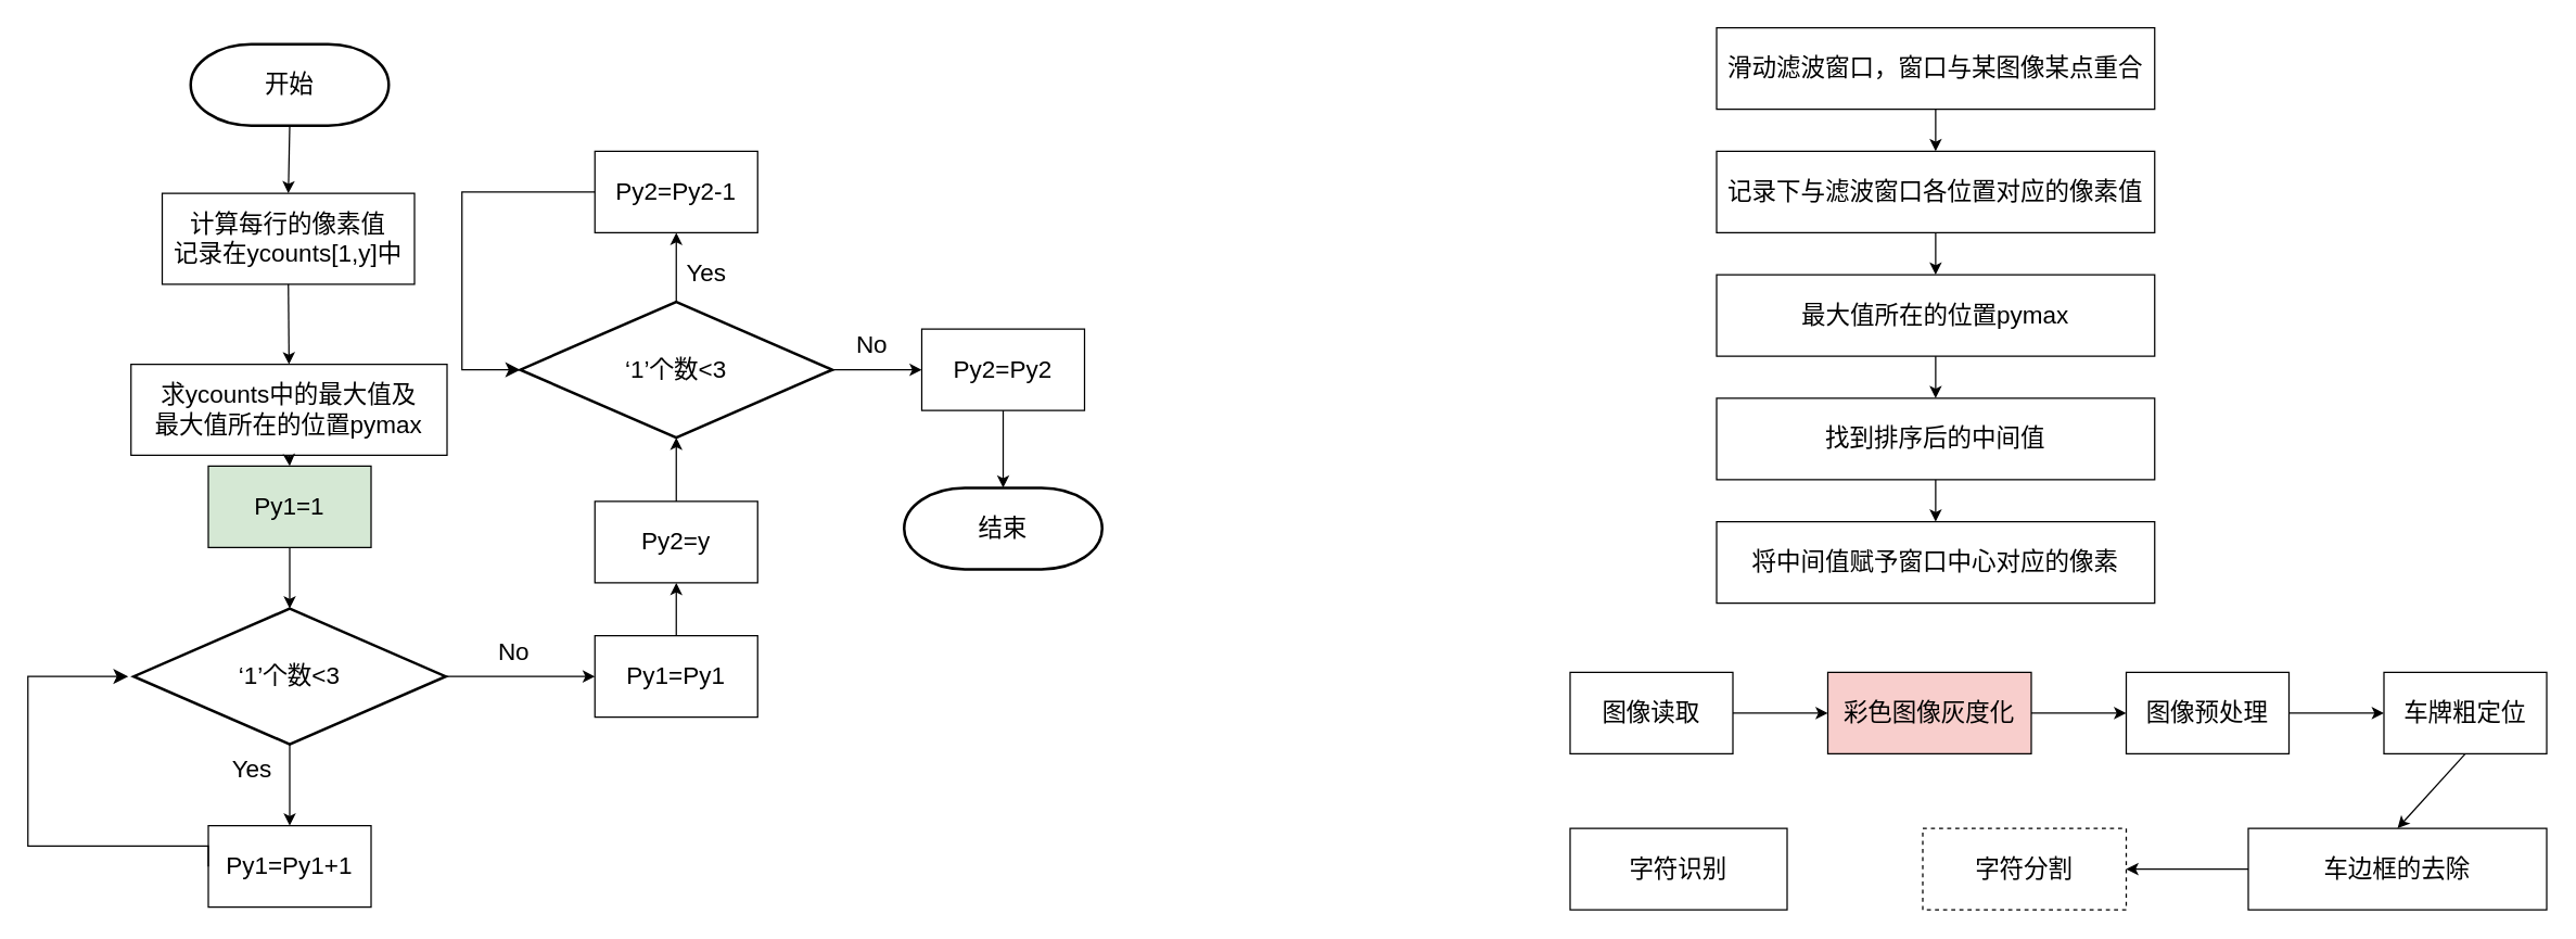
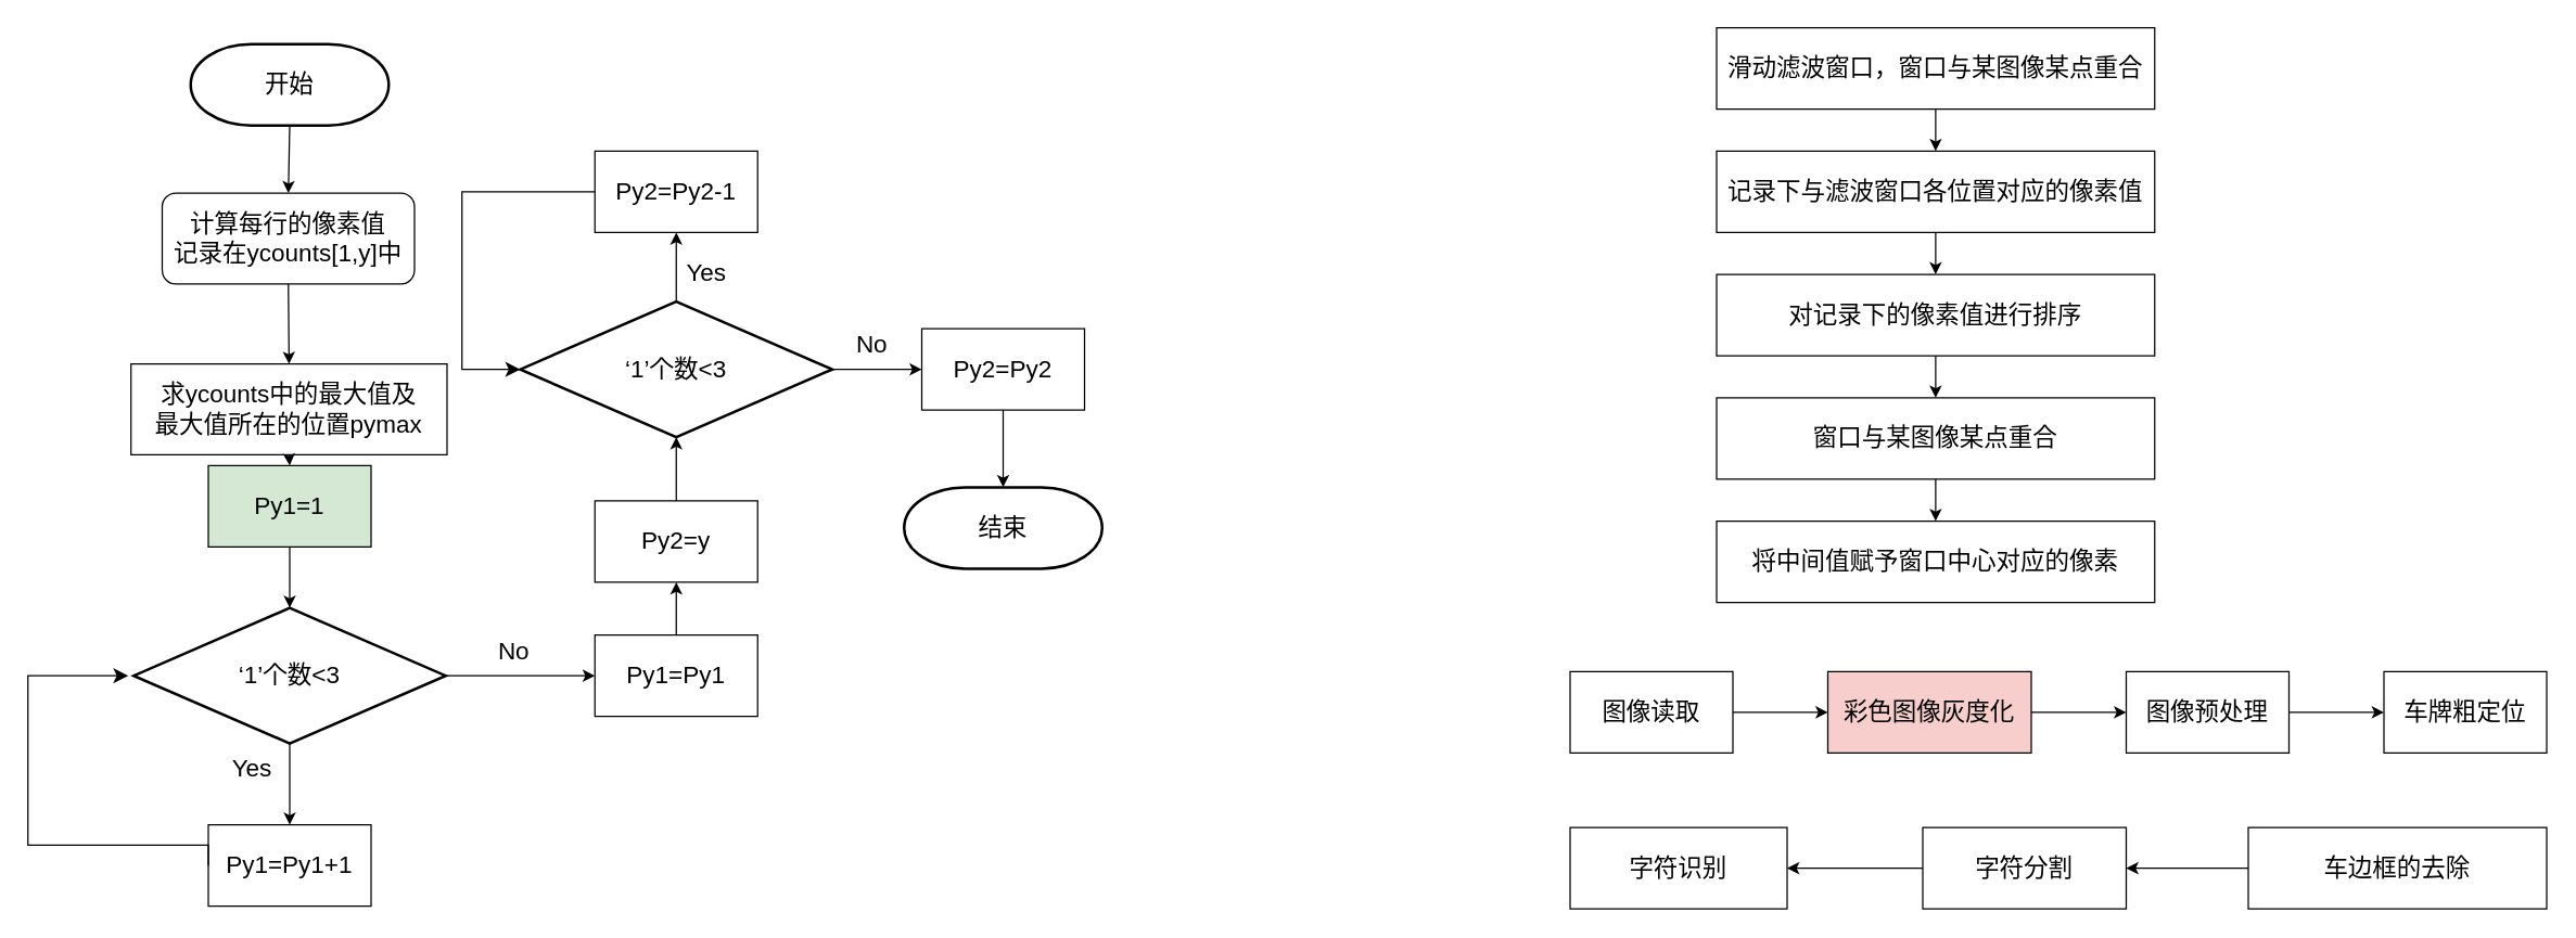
  <mxCell id="0" />
  <mxCell id="1" parent="0" />
  <mxCell id="2" value="&lt;font style=&quot;font-size: 18px;&quot;&gt;图像读取&lt;/font&gt;" style="rounded=0;whiteSpace=wrap;html=1;" vertex="1" parent="1"><mxGeometry x="1157" y="495" width="120" height="60" as="geometry" /></mxCell>
  <mxCell id="3" value="&lt;font style=&quot;font-size: 18px;&quot;&gt;彩色图像灰度化&lt;/font&gt;" style="rounded=0;whiteSpace=wrap;html=1;fillColor=#f8cecc;" vertex="1" parent="1"><mxGeometry x="1347" y="495" width="150" height="60" as="geometry" /></mxCell>
  <mxCell id="4" value="&lt;font style=&quot;font-size: 18px;&quot;&gt;图像预处理&lt;/font&gt;" style="rounded=0;whiteSpace=wrap;html=1;" vertex="1" parent="1"><mxGeometry x="1567" y="495" width="120" height="60" as="geometry" /></mxCell>
  <mxCell id="5" value="车牌粗定位" style="rounded=0;whiteSpace=wrap;html=1;fontSize=18;" vertex="1" parent="1"><mxGeometry x="1757" y="495" width="120" height="60" as="geometry" /></mxCell>
  <mxCell id="6" value="&lt;font style=&quot;font-size: 18px;&quot;&gt;车边框的去除&lt;/font&gt;" style="rounded=0;whiteSpace=wrap;html=1;" vertex="1" parent="1"><mxGeometry x="1657" y="610" width="220" height="60" as="geometry" /></mxCell>
- <mxCell id="7" value="&lt;font style=&quot;font-size: 18px;&quot;&gt;字符分割&lt;/font&gt;" style="rounded=0;whiteSpace=wrap;html=1;dashed=1;" vertex="1" parent="1"><mxGeometry x="1417" y="610" width="150" height="60" as="geometry" /></mxCell>
+ <mxCell id="7" value="&lt;font style=&quot;font-size: 18px;&quot;&gt;字符分割&lt;/font&gt;" style="rounded=0;whiteSpace=wrap;html=1;" vertex="1" parent="1"><mxGeometry x="1417" y="610" width="150" height="60" as="geometry" /></mxCell>
  <mxCell id="8" value="&lt;font style=&quot;font-size: 18px;&quot;&gt;字符识别&lt;/font&gt;" style="rounded=0;whiteSpace=wrap;html=1;" vertex="1" parent="1"><mxGeometry x="1157" y="610" width="160" height="60" as="geometry" /></mxCell>
  <mxCell id="9" value="" style="endArrow=classic;html=1;rounded=0;fontSize=18;exitX=1;exitY=0.5;exitDx=0;exitDy=0;" edge="1" parent="1" source="2" target="3"><mxGeometry width="50" height="50" relative="1" as="geometry"><mxPoint x="1477" y="670" as="sourcePoint" /><mxPoint x="1527" y="620" as="targetPoint" /></mxGeometry></mxCell>
  <mxCell id="10" value="" style="endArrow=classic;html=1;rounded=0;fontSize=18;exitX=1;exitY=0.5;exitDx=0;exitDy=0;entryX=0;entryY=0.5;entryDx=0;entryDy=0;" edge="1" parent="1" source="3" target="4"><mxGeometry width="50" height="50" relative="1" as="geometry"><mxPoint x="1477" y="670" as="sourcePoint" /><mxPoint x="1527" y="620" as="targetPoint" /></mxGeometry></mxCell>
  <mxCell id="11" value="" style="endArrow=classic;html=1;rounded=0;fontSize=18;exitX=1;exitY=0.5;exitDx=0;exitDy=0;" edge="1" parent="1" source="4" target="5"><mxGeometry width="50" height="50" relative="1" as="geometry"><mxPoint x="1477" y="670" as="sourcePoint" /><mxPoint x="1527" y="620" as="targetPoint" /></mxGeometry></mxCell>
- <mxCell id="12" value="" style="endArrow=classic;html=1;rounded=0;fontSize=18;exitX=0.5;exitY=1;exitDx=0;exitDy=0;entryX=0.5;entryY=0;entryDx=0;entryDy=0;" edge="1" parent="1" source="5" target="6"><mxGeometry width="50" height="50" relative="1" as="geometry"><mxPoint x="1477" y="670" as="sourcePoint" /><mxPoint x="1527" y="620" as="targetPoint" /></mxGeometry></mxCell>
+ <mxCell id="13" value="" style="endArrow=classic;html=1;rounded=0;fontSize=18;entryX=1;entryY=0.5;entryDx=0;entryDy=0;exitX=0;exitY=0.5;exitDx=0;exitDy=0;" edge="1" parent="1" source="7" target="8"><mxGeometry width="50" height="50" relative="1" as="geometry"><mxPoint x="1477" y="670" as="sourcePoint" /><mxPoint x="1527" y="620" as="targetPoint" /></mxGeometry></mxCell>
  <mxCell id="14" value="" style="endArrow=classic;html=1;rounded=0;fontSize=18;exitX=0;exitY=0.5;exitDx=0;exitDy=0;entryX=1;entryY=0.5;entryDx=0;entryDy=0;" edge="1" parent="1" source="6" target="7"><mxGeometry width="50" height="50" relative="1" as="geometry"><mxPoint x="1477" y="670" as="sourcePoint" /><mxPoint x="1527" y="620" as="targetPoint" /></mxGeometry></mxCell>
  <mxCell id="15" value="滑动滤波窗口，窗口与某图像某点重合" style="rounded=0;whiteSpace=wrap;html=1;fontSize=18;" vertex="1" parent="1"><mxGeometry x="1265" y="20" width="323" height="60" as="geometry" /></mxCell>
  <mxCell id="16" value="记录下与滤波窗口各位置对应的像素值" style="rounded=0;whiteSpace=wrap;html=1;fontSize=18;" vertex="1" parent="1"><mxGeometry x="1265" y="111" width="323" height="60" as="geometry" /></mxCell>
- <mxCell id="17" value="最大值所在的位置pymax" style="rounded=0;whiteSpace=wrap;html=1;fontSize=18;" vertex="1" parent="1"><mxGeometry x="1265" y="202" width="323" height="60" as="geometry" /></mxCell>
- <mxCell id="18" value="找到排序后的中间值" style="rounded=0;whiteSpace=wrap;html=1;fontSize=18;" vertex="1" parent="1"><mxGeometry x="1265" y="293" width="323" height="60" as="geometry" /></mxCell>
+ <mxCell id="17" value="对记录下的像素值进行排序" style="rounded=0;whiteSpace=wrap;html=1;fontSize=18;" vertex="1" parent="1"><mxGeometry x="1265" y="202" width="323" height="60" as="geometry" /></mxCell>
+ <mxCell id="18" value="窗口与某图像某点重合" style="rounded=0;whiteSpace=wrap;html=1;fontSize=18;" vertex="1" parent="1"><mxGeometry x="1265" y="293" width="323" height="60" as="geometry" /></mxCell>
  <mxCell id="19" value="将中间值赋予窗口中心对应的像素" style="rounded=0;whiteSpace=wrap;html=1;fontSize=18;" vertex="1" parent="1"><mxGeometry x="1265" y="384" width="323" height="60" as="geometry" /></mxCell>
  <mxCell id="20" value="" style="endArrow=classic;html=1;rounded=0;fontSize=18;entryX=0.5;entryY=0;entryDx=0;entryDy=0;" edge="1" parent="1" source="15" target="16"><mxGeometry width="50" height="50" relative="1" as="geometry"><mxPoint x="1474" y="244" as="sourcePoint" /><mxPoint x="1524" y="194" as="targetPoint" /></mxGeometry></mxCell>
  <mxCell id="21" value="" style="endArrow=classic;html=1;rounded=0;fontSize=18;exitX=0.5;exitY=1;exitDx=0;exitDy=0;" edge="1" parent="1" source="16" target="17"><mxGeometry width="50" height="50" relative="1" as="geometry"><mxPoint x="1474" y="244" as="sourcePoint" /><mxPoint x="1524" y="194" as="targetPoint" /></mxGeometry></mxCell>
  <mxCell id="22" value="" style="endArrow=classic;html=1;rounded=0;fontSize=18;exitX=0.5;exitY=1;exitDx=0;exitDy=0;entryX=0.5;entryY=0;entryDx=0;entryDy=0;" edge="1" parent="1" source="17" target="18"><mxGeometry width="50" height="50" relative="1" as="geometry"><mxPoint x="1474" y="244" as="sourcePoint" /><mxPoint x="1524" y="194" as="targetPoint" /></mxGeometry></mxCell>
  <mxCell id="23" value="" style="endArrow=classic;html=1;rounded=0;fontSize=18;exitX=0.5;exitY=1;exitDx=0;exitDy=0;" edge="1" parent="1" source="18" target="19"><mxGeometry width="50" height="50" relative="1" as="geometry"><mxPoint x="1474" y="244" as="sourcePoint" /><mxPoint x="1524" y="194" as="targetPoint" /></mxGeometry></mxCell>
- <mxCell id="24" value="计算每行的像素值&lt;br&gt;记录在ycounts[1,y]中" style="rounded=0;whiteSpace=wrap;html=1;fontSize=18;" vertex="1" parent="1"><mxGeometry x="119" y="142" width="186" height="67" as="geometry" /></mxCell>
+ <mxCell id="24" value="计算每行的像素值&lt;br&gt;记录在ycounts[1,y]中" style="whiteSpace=wrap;html=1;fontSize=18;rounded=1;" vertex="1" parent="1"><mxGeometry x="119" y="142" width="186" height="67" as="geometry" /></mxCell>
  <mxCell id="25" value="求ycounts中的最大值及&lt;br&gt;最大值所在的位置pymax" style="rounded=0;whiteSpace=wrap;html=1;fontSize=18;" vertex="1" parent="1"><mxGeometry x="96" y="268" width="233" height="67" as="geometry" /></mxCell>
  <mxCell id="26" value="Py1=1" style="rounded=0;whiteSpace=wrap;html=1;fontSize=18;fillColor=#d5e8d4;" vertex="1" parent="1"><mxGeometry x="153" y="343" width="120" height="60" as="geometry" /></mxCell>
  <mxCell id="27" value="‘1’个数&amp;lt;3" style="strokeWidth=2;html=1;shape=mxgraph.flowchart.decision;whiteSpace=wrap;fontSize=18;" vertex="1" parent="1"><mxGeometry x="98" y="448" width="230" height="100" as="geometry" /></mxCell>
  <mxCell id="28" value="Py1=Py1+1" style="rounded=0;whiteSpace=wrap;html=1;fontSize=18;" vertex="1" parent="1"><mxGeometry x="153" y="608" width="120" height="60" as="geometry" /></mxCell>
  <mxCell id="29" value="" style="edgeStyle=segmentEdgeStyle;endArrow=classic;html=1;curved=0;rounded=0;endSize=8;startSize=8;fontSize=18;exitX=0;exitY=0.5;exitDx=0;exitDy=0;" edge="1" parent="1" source="28"><mxGeometry x="-0.303" y="38" width="50" height="50" relative="1" as="geometry"><mxPoint x="44" y="548" as="sourcePoint" /><mxPoint x="94" y="498" as="targetPoint" /><Array as="points"><mxPoint x="20" y="623" /><mxPoint x="20" y="498" /></Array><mxPoint x="-1" as="offset" /></mxGeometry></mxCell>
  <mxCell id="30" value="" style="endArrow=classic;html=1;rounded=0;fontSize=18;exitX=0.5;exitY=1;exitDx=0;exitDy=0;entryX=0.5;entryY=0;entryDx=0;entryDy=0;exitPerimeter=0;" edge="1" parent="1" source="50" target="24"><mxGeometry width="50" height="50" relative="1" as="geometry"><mxPoint x="212" y="108" as="sourcePoint" /><mxPoint x="598" y="339" as="targetPoint" /></mxGeometry></mxCell>
  <mxCell id="31" value="" style="endArrow=classic;html=1;rounded=0;fontSize=18;entryX=0.5;entryY=0;entryDx=0;entryDy=0;exitX=0.5;exitY=1;exitDx=0;exitDy=0;" edge="1" parent="1" source="24" target="25"><mxGeometry width="50" height="50" relative="1" as="geometry"><mxPoint x="212" y="203" as="sourcePoint" /><mxPoint x="598" y="339" as="targetPoint" /></mxGeometry></mxCell>
  <mxCell id="32" value="" style="endArrow=classic;html=1;rounded=0;fontSize=18;exitX=0.5;exitY=1;exitDx=0;exitDy=0;entryX=0.5;entryY=0;entryDx=0;entryDy=0;" edge="1" parent="1" source="25" target="26"><mxGeometry width="50" height="50" relative="1" as="geometry"><mxPoint x="548" y="389" as="sourcePoint" /><mxPoint x="598" y="339" as="targetPoint" /></mxGeometry></mxCell>
  <mxCell id="33" value="" style="endArrow=classic;html=1;rounded=0;fontSize=18;exitX=0.5;exitY=1;exitDx=0;exitDy=0;entryX=0.5;entryY=0;entryDx=0;entryDy=0;entryPerimeter=0;" edge="1" parent="1" source="26" target="27"><mxGeometry width="50" height="50" relative="1" as="geometry"><mxPoint x="548" y="389" as="sourcePoint" /><mxPoint x="598" y="339" as="targetPoint" /></mxGeometry></mxCell>
  <mxCell id="34" value="" style="endArrow=classic;html=1;rounded=0;fontSize=18;exitX=0.5;exitY=1;exitDx=0;exitDy=0;exitPerimeter=0;" edge="1" parent="1" source="27" target="28"><mxGeometry width="50" height="50" relative="1" as="geometry"><mxPoint x="548" y="624" as="sourcePoint" /><mxPoint x="598" y="574" as="targetPoint" /></mxGeometry></mxCell>
  <mxCell id="35" value="Yes" style="text;html=1;align=center;verticalAlign=middle;resizable=0;points=[];autosize=1;strokeColor=none;fillColor=none;fontSize=18;" vertex="1" parent="1"><mxGeometry x="161" y="550" width="48" height="34" as="geometry" /></mxCell>
  <mxCell id="36" value="Py1=Py1" style="whiteSpace=wrap;html=1;fontSize=18;" vertex="1" parent="1"><mxGeometry x="438" y="468" width="120" height="60" as="geometry" /></mxCell>
  <mxCell id="37" value="" style="endArrow=classic;html=1;rounded=0;fontSize=18;exitX=1;exitY=0.5;exitDx=0;exitDy=0;exitPerimeter=0;" edge="1" parent="1" source="27" target="36"><mxGeometry width="50" height="50" relative="1" as="geometry"><mxPoint x="359" y="428" as="sourcePoint" /><mxPoint x="598" y="339" as="targetPoint" /></mxGeometry></mxCell>
  <mxCell id="38" value="Py2=y" style="whiteSpace=wrap;html=1;fontSize=18;" vertex="1" parent="1"><mxGeometry x="438" y="369" width="120" height="60" as="geometry" /></mxCell>
  <mxCell id="39" value="‘1’个数&amp;lt;3" style="strokeWidth=2;html=1;shape=mxgraph.flowchart.decision;whiteSpace=wrap;fontSize=18;" vertex="1" parent="1"><mxGeometry x="383" y="222" width="230" height="100" as="geometry" /></mxCell>
  <mxCell id="40" value="Py2=Py2-1" style="whiteSpace=wrap;html=1;fontSize=18;" vertex="1" parent="1"><mxGeometry x="438" y="111" width="120" height="60" as="geometry" /></mxCell>
  <mxCell id="41" value="" style="endArrow=classic;html=1;rounded=0;fontSize=18;exitX=0.5;exitY=0;exitDx=0;exitDy=0;entryX=0.5;entryY=1;entryDx=0;entryDy=0;" edge="1" parent="1" source="36" target="38"><mxGeometry width="50" height="50" relative="1" as="geometry"><mxPoint x="548" y="271" as="sourcePoint" /><mxPoint x="598" y="221" as="targetPoint" /></mxGeometry></mxCell>
  <mxCell id="42" value="" style="endArrow=classic;html=1;rounded=0;fontSize=18;exitX=0.5;exitY=0;exitDx=0;exitDy=0;entryX=0.5;entryY=1;entryDx=0;entryDy=0;entryPerimeter=0;" edge="1" parent="1" source="38" target="39"><mxGeometry width="50" height="50" relative="1" as="geometry"><mxPoint x="548" y="271" as="sourcePoint" /><mxPoint x="598" y="221" as="targetPoint" /></mxGeometry></mxCell>
  <mxCell id="43" value="" style="endArrow=classic;html=1;rounded=0;fontSize=18;exitX=0.5;exitY=0;exitDx=0;exitDy=0;exitPerimeter=0;" edge="1" parent="1" source="39" target="40"><mxGeometry width="50" height="50" relative="1" as="geometry"><mxPoint x="548" y="271" as="sourcePoint" /><mxPoint x="598" y="221" as="targetPoint" /></mxGeometry></mxCell>
  <mxCell id="44" value="" style="edgeStyle=segmentEdgeStyle;endArrow=classic;html=1;curved=0;rounded=0;endSize=8;startSize=8;fontSize=18;entryX=0;entryY=0.5;entryDx=0;entryDy=0;entryPerimeter=0;exitX=0;exitY=0.5;exitDx=0;exitDy=0;" edge="1" parent="1" source="40" target="39"><mxGeometry x="0.443" y="-21" width="50" height="50" relative="1" as="geometry"><mxPoint x="415" y="199" as="sourcePoint" /><mxPoint x="340" y="240" as="targetPoint" /><Array as="points"><mxPoint x="340" y="141" /><mxPoint x="340" y="272" /></Array><mxPoint as="offset" /></mxGeometry></mxCell>
  <mxCell id="45" value="Yes" style="text;html=1;align=center;verticalAlign=middle;resizable=0;points=[];autosize=1;strokeColor=none;fillColor=none;fontSize=18;" vertex="1" parent="1"><mxGeometry x="496" y="184" width="48" height="34" as="geometry" /></mxCell>
  <mxCell id="46" value="Py2=Py2" style="whiteSpace=wrap;html=1;fontSize=18;" vertex="1" parent="1"><mxGeometry x="679" y="242" width="120" height="60" as="geometry" /></mxCell>
  <mxCell id="47" value="" style="endArrow=classic;html=1;rounded=0;fontSize=18;entryX=0;entryY=0.5;entryDx=0;entryDy=0;exitX=1;exitY=0.5;exitDx=0;exitDy=0;exitPerimeter=0;" edge="1" parent="1" source="39" target="46"><mxGeometry width="50" height="50" relative="1" as="geometry"><mxPoint x="548" y="271" as="sourcePoint" /><mxPoint x="598" y="221" as="targetPoint" /></mxGeometry></mxCell>
  <mxCell id="48" value="No" style="text;html=1;align=center;verticalAlign=middle;resizable=0;points=[];autosize=1;strokeColor=none;fillColor=none;fontSize=18;" vertex="1" parent="1"><mxGeometry x="357" y="463" width="41" height="34" as="geometry" /></mxCell>
  <mxCell id="49" value="No" style="text;html=1;align=center;verticalAlign=middle;resizable=0;points=[];autosize=1;strokeColor=none;fillColor=none;fontSize=18;" vertex="1" parent="1"><mxGeometry x="621" y="237" width="41" height="34" as="geometry" /></mxCell>
  <mxCell id="50" value="开始" style="strokeWidth=2;html=1;shape=mxgraph.flowchart.terminator;whiteSpace=wrap;fontSize=18;" vertex="1" parent="1"><mxGeometry x="140" y="32" width="146" height="60" as="geometry" /></mxCell>
  <mxCell id="51" value="结束" style="strokeWidth=2;html=1;shape=mxgraph.flowchart.terminator;whiteSpace=wrap;fontSize=18;" vertex="1" parent="1"><mxGeometry x="666" y="359" width="146" height="60" as="geometry" /></mxCell>
  <mxCell id="52" value="" style="endArrow=classic;html=1;rounded=0;fontSize=18;entryX=0.5;entryY=0;entryDx=0;entryDy=0;entryPerimeter=0;exitX=0.5;exitY=1;exitDx=0;exitDy=0;" edge="1" parent="1" source="46" target="51"><mxGeometry width="50" height="50" relative="1" as="geometry"><mxPoint x="548" y="271" as="sourcePoint" /><mxPoint x="598" y="221" as="targetPoint" /></mxGeometry></mxCell>
